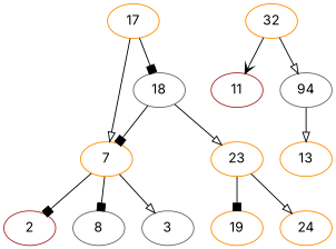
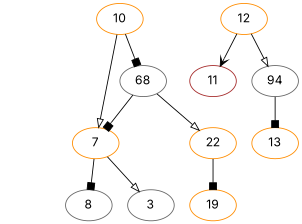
  digraph {
    fontname=Inter
    node [color=darkorange fontname=Inter]
    edge [arrowhead=onormal fontname=Inter]
-   10 [label=17]
+   10
    7
-   18 [color=gray40]
-   2 [color=brown]
+   18 [color=gray40 label=68]
    8 [color=gray40]
    3 [color=gray40]
-   23
+   23 [label=22]
    11 [color=brown]
-   12 [label=32]
+   12
    n10 [color=gray40 label=94]
    19
-   24
    13
    10 -> 7
    10 -> 18 [arrowhead=box]
-   7 -> 2 [arrowhead=box]
    7 -> 8 [arrowhead=box]
    7 -> 3
    18 -> 7 [arrowhead=box]
    18 -> 23
    23 -> 19 [arrowhead=box]
-   23 -> 24
    12 -> 11 [arrowhead=vee]
    12 -> n10
-   n10 -> 13
+   n10 -> 13 [arrowhead=box]
  }
